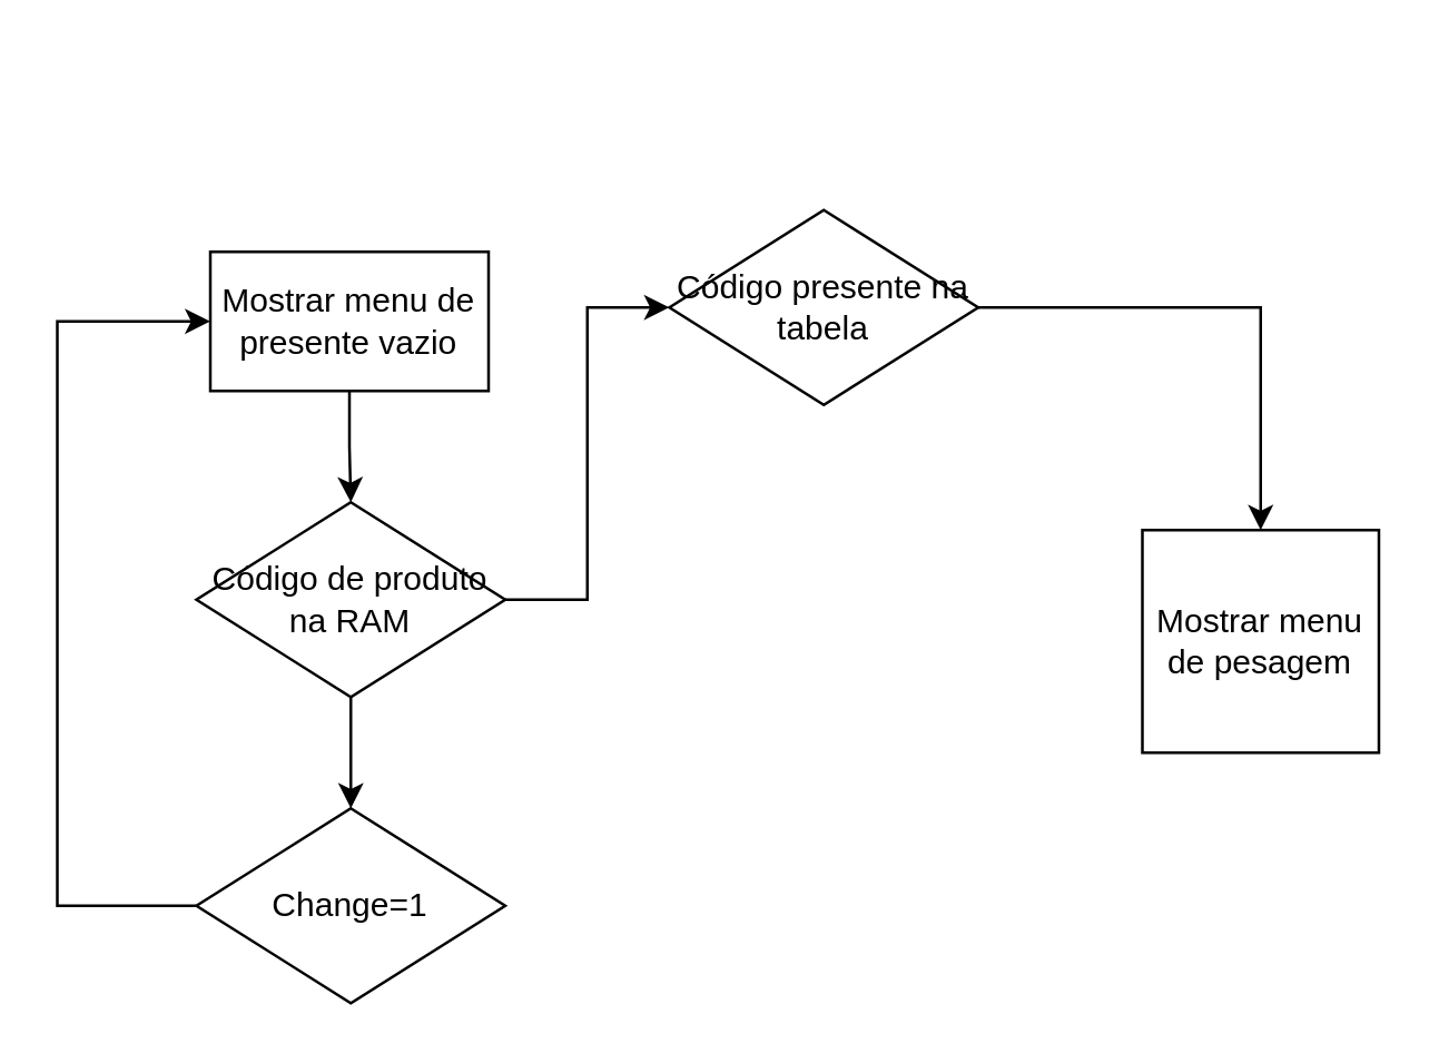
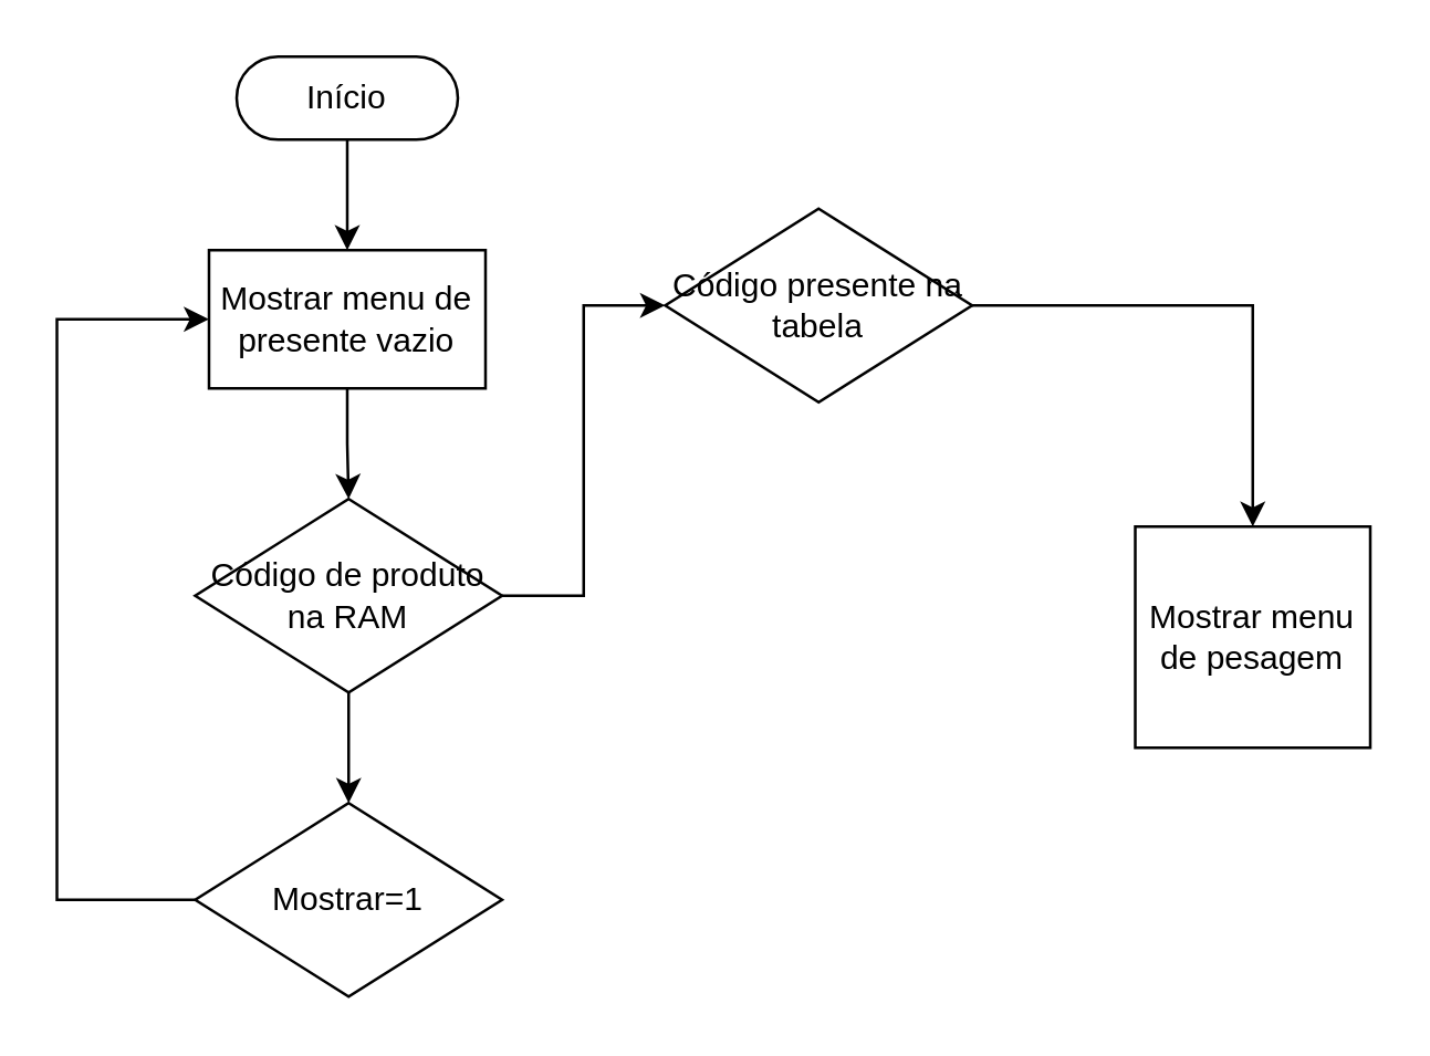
  <mxCell id="0" />
  <mxCell id="1" parent="0" />
+ <mxCell id="2" style="edgeStyle=orthogonalEdgeStyle;rounded=0;orthogonalLoop=1;jettySize=auto;html=1;exitX=0.5;exitY=0.5;exitDx=0;exitDy=15;exitPerimeter=0;entryX=0.5;entryY=0;entryDx=0;entryDy=0;" edge="1" parent="1" source="3" target="5"><mxGeometry relative="1" as="geometry" /></mxCell>
+ <mxCell id="3" value="Início" style="html=1;dashed=0;whiteSpace=wrap;shape=mxgraph.dfd.start" vertex="1" parent="1"><mxGeometry x="85" y="20" width="80" height="30" as="geometry" /></mxCell>
  <mxCell id="4" style="edgeStyle=orthogonalEdgeStyle;rounded=0;orthogonalLoop=1;jettySize=auto;html=1;exitX=0.5;exitY=1;exitDx=0;exitDy=0;entryX=0.5;entryY=0;entryDx=0;entryDy=0;" edge="1" parent="1" source="5" target="8"><mxGeometry relative="1" as="geometry" /></mxCell>
  <mxCell id="5" value="Mostrar menu de presente vazio" style="html=1;dashed=0;whiteSpace=wrap;" vertex="1" parent="1"><mxGeometry x="75" y="90" width="100" height="50" as="geometry" /></mxCell>
  <mxCell id="6" style="edgeStyle=orthogonalEdgeStyle;rounded=0;orthogonalLoop=1;jettySize=auto;html=1;exitX=0.5;exitY=1;exitDx=0;exitDy=0;entryX=0.5;entryY=0;entryDx=0;entryDy=0;" edge="1" parent="1" source="8" target="10"><mxGeometry relative="1" as="geometry" /></mxCell>
  <mxCell id="7" style="edgeStyle=orthogonalEdgeStyle;rounded=0;orthogonalLoop=1;jettySize=auto;html=1;exitX=1;exitY=0.5;exitDx=0;exitDy=0;entryX=0;entryY=0.5;entryDx=0;entryDy=0;" edge="1" parent="1" source="8" target="12"><mxGeometry relative="1" as="geometry"><mxPoint x="260" y="214.857" as="targetPoint" /></mxGeometry></mxCell>
  <mxCell id="8" value="&lt;div align=&quot;center&quot;&gt;&lt;font&gt;Código de produto na RAM&lt;/font&gt;&lt;/div&gt;" style="shape=rhombus;html=1;dashed=0;whiteSpace=wrap;perimeter=rhombusPerimeter;align=center;" vertex="1" parent="1"><mxGeometry x="70" y="180" width="111" height="70" as="geometry" /></mxCell>
  <mxCell id="9" style="edgeStyle=orthogonalEdgeStyle;rounded=0;orthogonalLoop=1;jettySize=auto;html=1;exitX=0;exitY=0.5;exitDx=0;exitDy=0;entryX=0;entryY=0.5;entryDx=0;entryDy=0;" edge="1" parent="1" source="10" target="5"><mxGeometry relative="1" as="geometry"><Array as="points"><mxPoint x="20" y="325" /><mxPoint x="20" y="115" /></Array></mxGeometry></mxCell>
- <mxCell id="10" value="Change=1" style="shape=rhombus;html=1;dashed=0;whiteSpace=wrap;perimeter=rhombusPerimeter;align=center;" vertex="1" parent="1"><mxGeometry x="70" y="290" width="111" height="70" as="geometry" /></mxCell>
+ <mxCell id="10" value="Mostrar=1" style="shape=rhombus;html=1;dashed=0;whiteSpace=wrap;perimeter=rhombusPerimeter;align=center;" vertex="1" parent="1"><mxGeometry x="70" y="290" width="111" height="70" as="geometry" /></mxCell>
  <mxCell id="11" style="edgeStyle=orthogonalEdgeStyle;rounded=0;orthogonalLoop=1;jettySize=auto;html=1;exitX=1;exitY=0.5;exitDx=0;exitDy=0;" edge="1" parent="1" source="12" target="13"><mxGeometry relative="1" as="geometry" /></mxCell>
  <mxCell id="12" value="Código presente na tabela" style="shape=rhombus;html=1;dashed=0;whiteSpace=wrap;perimeter=rhombusPerimeter;align=center;" vertex="1" parent="1"><mxGeometry x="240" y="75" width="111" height="70" as="geometry" /></mxCell>
  <mxCell id="13" value="Mostrar menu de pesagem" style="html=1;dashed=0;whiteSpace=wrap;" vertex="1" parent="1"><mxGeometry x="410" y="190" width="85" height="80" as="geometry" /></mxCell>
